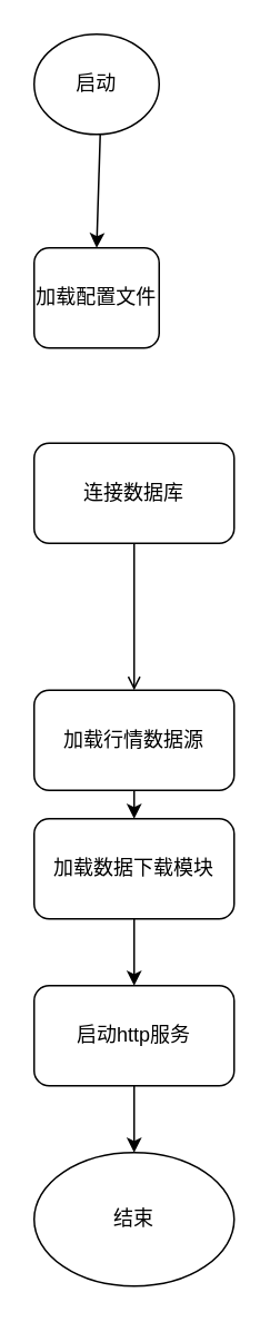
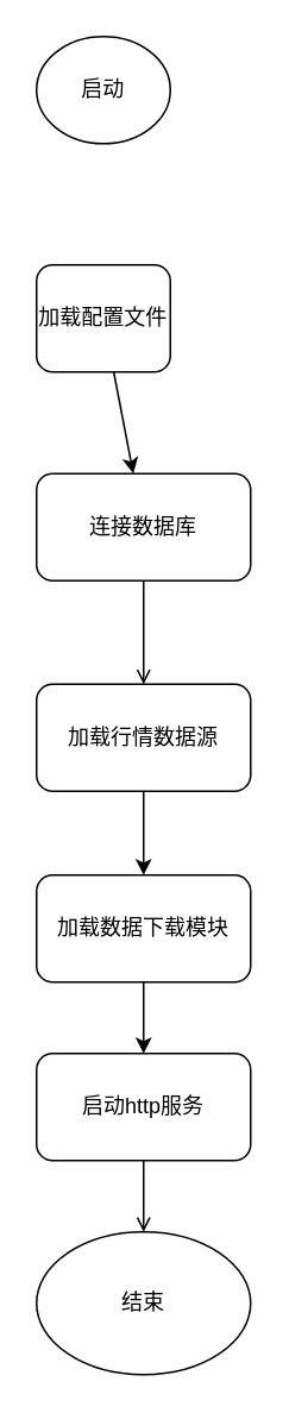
  <mxCell id="0" />
  <mxCell id="1" parent="0" />
- <mxCell id="2" value="" style="edgeStyle=none;html=1;" edge="1" parent="1" source="3" target="5"><mxGeometry relative="1" as="geometry" /></mxCell>
  <mxCell id="3" value="启动" style="ellipse;whiteSpace=wrap;html=1;" vertex="1" parent="1"><mxGeometry x="20" y="20" width="75" height="60" as="geometry" /></mxCell>
+ <mxCell id="4" value="" style="edgeStyle=none;html=1;" edge="1" parent="1" source="5" target="7"><mxGeometry relative="1" as="geometry" /></mxCell>
  <mxCell id="5" value="加载配置文件" style="rounded=1;whiteSpace=wrap;html=1;" vertex="1" parent="1"><mxGeometry x="20" y="148" width="75" height="60" as="geometry" /></mxCell>
  <mxCell id="6" value="" style="edgeStyle=none;html=1;endArrow=open;" edge="1" parent="1" source="7" target="9"><mxGeometry relative="1" as="geometry" /></mxCell>
  <mxCell id="7" value="连接数据库" style="rounded=1;whiteSpace=wrap;html=1;" vertex="1" parent="1"><mxGeometry x="20" y="265" width="120" height="60" as="geometry" /></mxCell>
  <mxCell id="8" value="" style="edgeStyle=none;html=1;" edge="1" parent="1" source="9" target="11"><mxGeometry relative="1" as="geometry" /></mxCell>
- <mxCell id="9" value="加载行情数据源" style="rounded=1;whiteSpace=wrap;html=1;" vertex="1" parent="1"><mxGeometry x="20" y="413" width="120" height="60" as="geometry" /></mxCell>
+ <mxCell id="9" value="加载行情数据源" style="rounded=1;whiteSpace=wrap;html=1;" vertex="1" parent="1"><mxGeometry x="20" y="383" width="120" height="60" as="geometry" /></mxCell>
  <mxCell id="10" value="" style="edgeStyle=none;html=1;" edge="1" parent="1" source="11" target="13"><mxGeometry relative="1" as="geometry" /></mxCell>
  <mxCell id="11" value="加载数据下载模块&lt;br&gt;" style="rounded=1;whiteSpace=wrap;html=1;" vertex="1" parent="1"><mxGeometry x="20" y="490" width="120" height="60" as="geometry" /></mxCell>
- <mxCell id="12" value="" style="edgeStyle=none;html=1;" edge="1" parent="1" source="13" target="14"><mxGeometry relative="1" as="geometry" /></mxCell>
+ <mxCell id="12" value="" style="edgeStyle=none;html=1;endArrow=open;" edge="1" parent="1" source="13" target="14"><mxGeometry relative="1" as="geometry" /></mxCell>
  <mxCell id="13" value="启动http服务" style="rounded=1;whiteSpace=wrap;html=1;" vertex="1" parent="1"><mxGeometry x="20" y="590" width="120" height="60" as="geometry" /></mxCell>
  <mxCell id="14" value="结束&lt;br&gt;" style="ellipse;whiteSpace=wrap;html=1;" vertex="1" parent="1"><mxGeometry x="20" y="690" width="120" height="80" as="geometry" /></mxCell>
